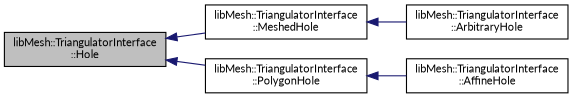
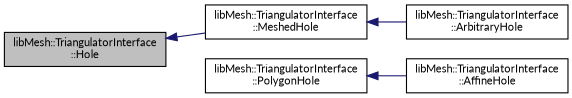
  digraph {
    fontname=Lato
    rankdir=LR
    node [color=black fillcolor=white fontname=Lato fontsize=10 shape=record style=filled]
    edge [color=midnightblue dir=back fontname=Lato fontsize=10 labelfontname=Helvetica labelfontsize=10 style=solid]
    n1 [fillcolor=grey75 fontcolor=black height=0.2 label="libMesh::TriangulatorInterface\l::Hole" width=0.4]
    n2 [height=0.2 label="libMesh::TriangulatorInterface\l::MeshedHole" width=0.4]
    n3 [height=0.2 label="libMesh::TriangulatorInterface\l::PolygonHole" width=0.4]
    n4 [height=0.2 label="libMesh::TriangulatorInterface\l::AffineHole" width=0.4]
    n5 [height=0.2 label="libMesh::TriangulatorInterface\l::ArbitraryHole" width=0.4]
    n1 -> n2
-   n1 -> n3
    n2 -> n5
    n3 -> n4
  }
